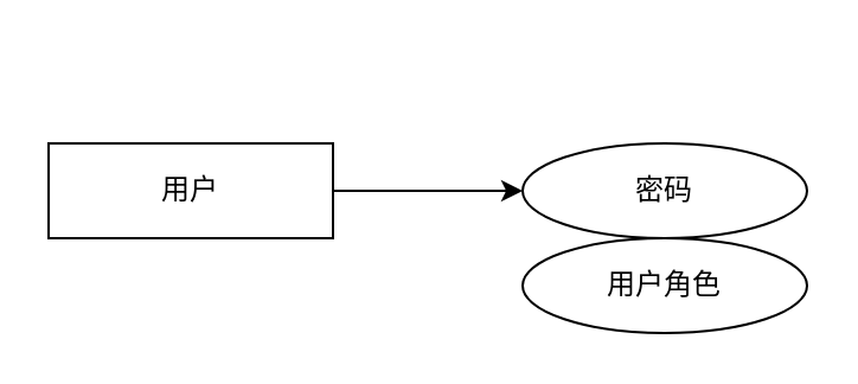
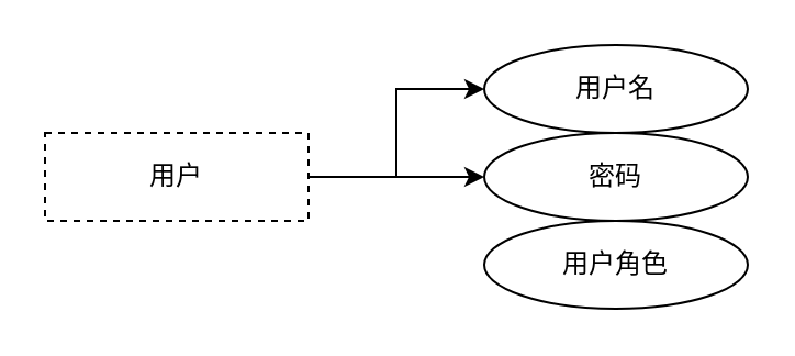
  <mxCell id="0" />
  <mxCell id="1" parent="0" />
+ <mxCell id="2" style="edgeStyle=orthogonalEdgeStyle;rounded=0;orthogonalLoop=1;jettySize=auto;html=1;exitX=1;exitY=0.5;exitDx=0;exitDy=0;entryX=0;entryY=0.5;entryDx=0;entryDy=0;" edge="1" parent="1" source="4" target="5"><mxGeometry relative="1" as="geometry" /></mxCell>
  <mxCell id="3" style="edgeStyle=orthogonalEdgeStyle;rounded=0;orthogonalLoop=1;jettySize=auto;html=1;exitX=1;exitY=0.5;exitDx=0;exitDy=0;entryX=0;entryY=0.5;entryDx=0;entryDy=0;" edge="1" parent="1" source="4" target="6"><mxGeometry relative="1" as="geometry" /></mxCell>
- <mxCell id="4" value="用户" style="rounded=0;whiteSpace=wrap;html=1;" vertex="1" parent="1"><mxGeometry x="20" y="60" width="120" height="40" as="geometry" /></mxCell>
+ <mxCell id="4" value="用户" style="rounded=0;whiteSpace=wrap;html=1;dashed=1;" vertex="1" parent="1"><mxGeometry x="20" y="60" width="120" height="40" as="geometry" /></mxCell>
+ <mxCell id="5" value="用户名" style="ellipse;whiteSpace=wrap;html=1;" vertex="1" parent="1"><mxGeometry x="220" y="20" width="120" height="40" as="geometry" /></mxCell>
  <mxCell id="6" value="密码" style="ellipse;whiteSpace=wrap;html=1;" vertex="1" parent="1"><mxGeometry x="220" y="60" width="120" height="40" as="geometry" /></mxCell>
  <mxCell id="7" value="用户角色" style="ellipse;whiteSpace=wrap;html=1;" vertex="1" parent="1"><mxGeometry x="220" y="100" width="120" height="40" as="geometry" /></mxCell>
